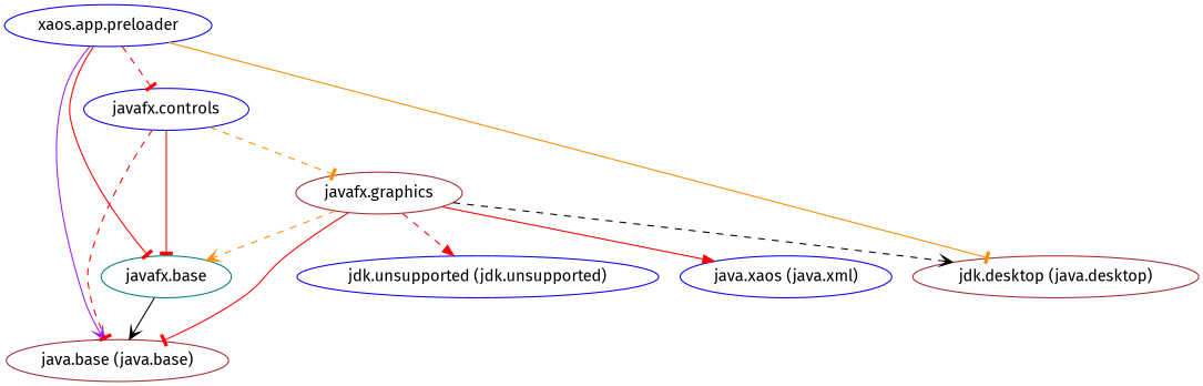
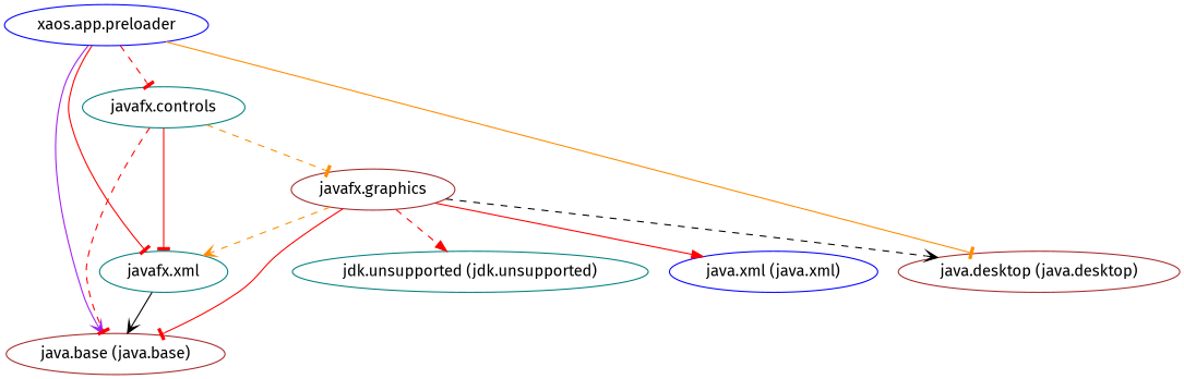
  digraph {
    fontname="Fira Sans"
    node [color=blue fontname="Fira Sans"]
    edge [arrowhead=tee color=red fontname="Fira Sans" style=solid]
    "xaos.app.preloader"
    "java.base (java.base)" [color=brown]
-   "javafx.base" [color=teal]
-   "javafx.controls"
-   "java.desktop (java.desktop)" [color=brown label="jdk.desktop (java.desktop)"]
+   "javafx.base" [color=teal label="javafx.xml"]
+   "javafx.controls" [color=teal]
+   "java.desktop (java.desktop)" [color=brown]
    "javafx.graphics" [color=brown]
-   "java.xml (java.xml)" [label="java.xaos (java.xml)"]
-   "jdk.unsupported (jdk.unsupported)"
+   "java.xml (java.xml)"
+   "jdk.unsupported (jdk.unsupported)" [color=teal]
    "xaos.app.preloader" -> "java.base (java.base)" [arrowhead=vee color=purple]
    "xaos.app.preloader" -> "javafx.base"
    "xaos.app.preloader" -> "javafx.controls" [style=dashed]
    "xaos.app.preloader" -> "java.desktop (java.desktop)" [color=darkorange]
    "javafx.base" -> "java.base (java.base)" [arrowhead=vee color=black]
    "javafx.controls" -> "java.base (java.base)" [style=dashed]
    "javafx.controls" -> "javafx.base"
    "javafx.controls" -> "javafx.graphics" [color=darkorange style=dashed]
    "javafx.graphics" -> "java.base (java.base)"
    "javafx.graphics" -> "javafx.base" [arrowhead=vee color=darkorange style=dashed]
    "javafx.graphics" -> "java.desktop (java.desktop)" [arrowhead=vee color=black style=dashed]
    "javafx.graphics" -> "java.xml (java.xml)" [arrowhead=normal]
    "javafx.graphics" -> "jdk.unsupported (jdk.unsupported)" [arrowhead=normal style=dashed]
  }
